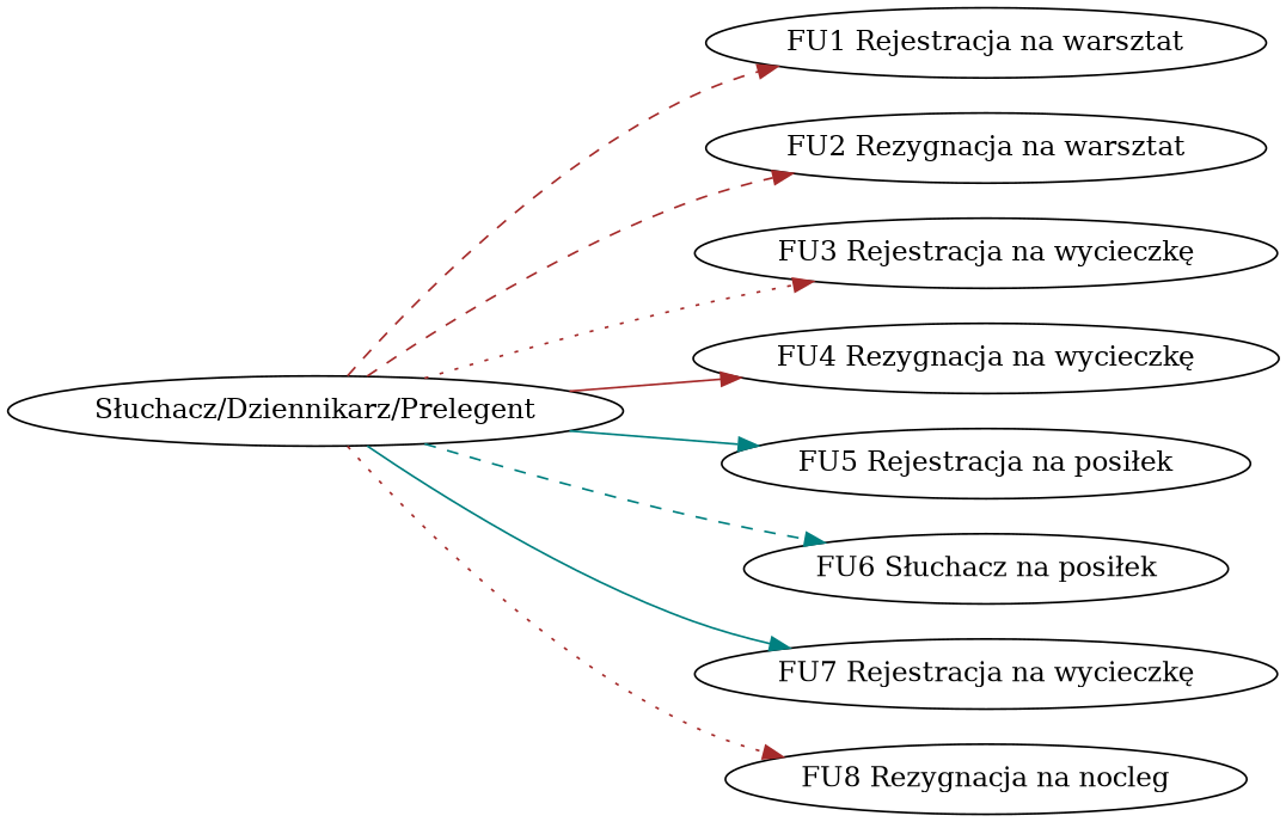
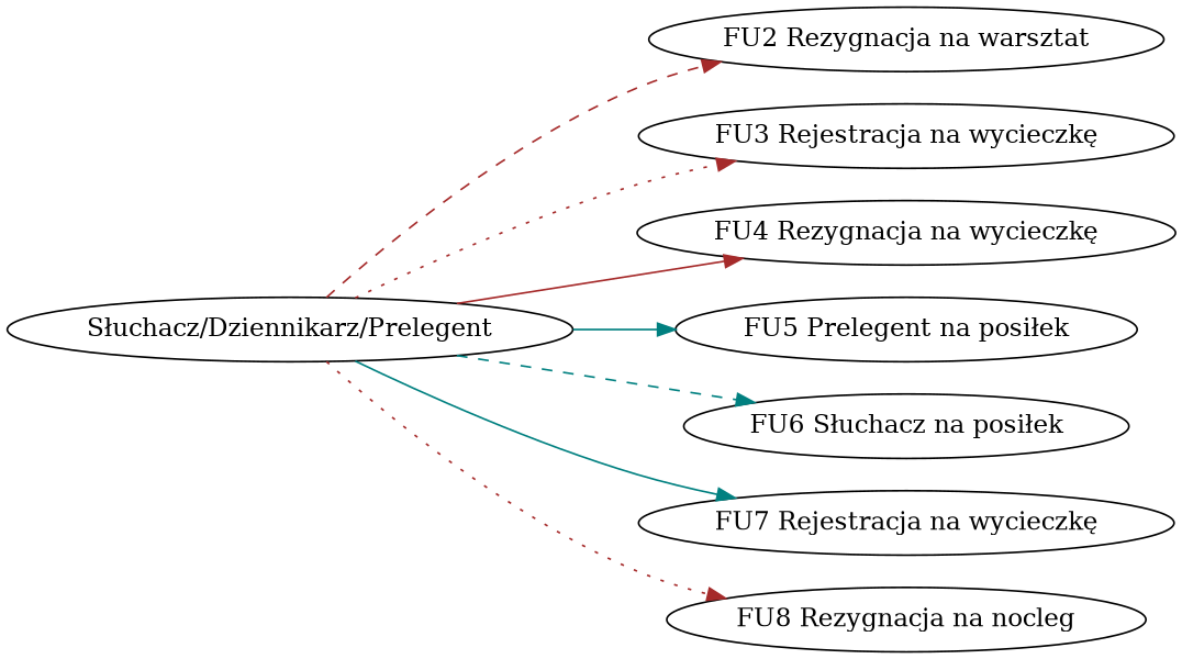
  digraph {
    rankdir=LR
    edge [color=brown style=dashed]
    "Słuchacz/Dziennikarz/Prelegent"
-   "FU1 Rejestracja na warsztat"
    "FU2 Rezygnacja na warsztat"
    "FU3 Rejestracja na wycieczkę"
    "FU4 Rezygnacja na wycieczkę"
-   "FU5 Rejestracja na posiłek"
+   "FU5 Rejestracja na posiłek" [label="FU5 Prelegent na posiłek"]
    n7 [label="FU6 Słuchacz na posiłek"]
    n8 [label="FU7 Rejestracja na wycieczkę"]
    "FU8 Rezygnacja na nocleg"
-   "Słuchacz/Dziennikarz/Prelegent" -> "FU1 Rejestracja na warsztat"
    "Słuchacz/Dziennikarz/Prelegent" -> "FU2 Rezygnacja na warsztat"
    "Słuchacz/Dziennikarz/Prelegent" -> "FU3 Rejestracja na wycieczkę" [style=dotted]
    "Słuchacz/Dziennikarz/Prelegent" -> "FU4 Rezygnacja na wycieczkę" [style=solid]
    "Słuchacz/Dziennikarz/Prelegent" -> "FU5 Rejestracja na posiłek" [color=teal style=solid]
    "Słuchacz/Dziennikarz/Prelegent" -> n7 [color=teal]
    "Słuchacz/Dziennikarz/Prelegent" -> n8 [color=teal style=solid]
    "Słuchacz/Dziennikarz/Prelegent" -> "FU8 Rezygnacja na nocleg" [style=dotted]
  }
